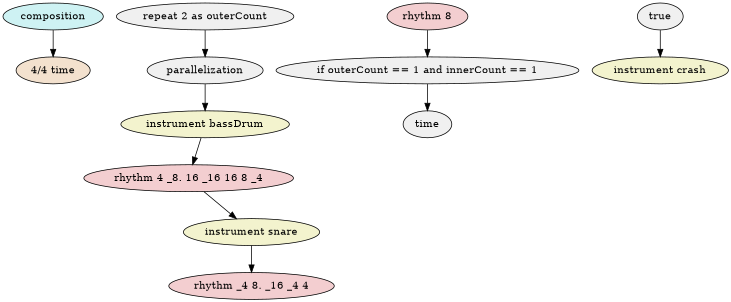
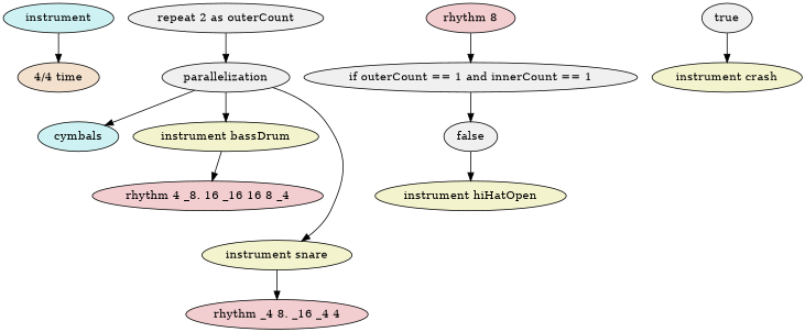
  digraph {
    ordering=out
    node [fillcolor="#f0f0f0" style=filled]
-   n1 [fillcolor="#cef2f3" label=composition]
+   n1 [fillcolor="#cef2f3" label=instrument]
    n2 [fillcolor="#f3e1ce" label="4/4 time"]
    n3 [label="repeat 2 as outerCount"]
    n4 [label=parallelization]
+   n5 [fillcolor="#cef2f3" label=cymbals]
    n6 [fillcolor="#f3f3ce" label="instrument bassDrum"]
    n7 [fillcolor="#f3f3ce" label="instrument snare"]
    n8 [fillcolor="#f3ced0" label="rhythm 4 _8. 16 _16 16 8 _4"]
    n9 [fillcolor="#f3ced0" label="rhythm _4 8. _16 _4 4"]
    n10 [fillcolor="#f3ced0" label="rhythm 8"]
    n11 [label="if outerCount == 1 and innerCount == 1"]
-   n12 [label=time]
+   n12 [label=false]
    n13 [label=true]
    n14 [fillcolor="#f3f3ce" label="instrument crash"]
+   n15 [fillcolor="#f3f3ce" label="instrument hiHatOpen"]
    n1 -> n2
    n3 -> n4
+   n4 -> n5
    n4 -> n6
-   n8 -> n7
+   n4 -> n7
    n6 -> n8
    n7 -> n9
    n10 -> n11
    n11 -> n12
+   n12 -> n15
    n13 -> n14
  }
